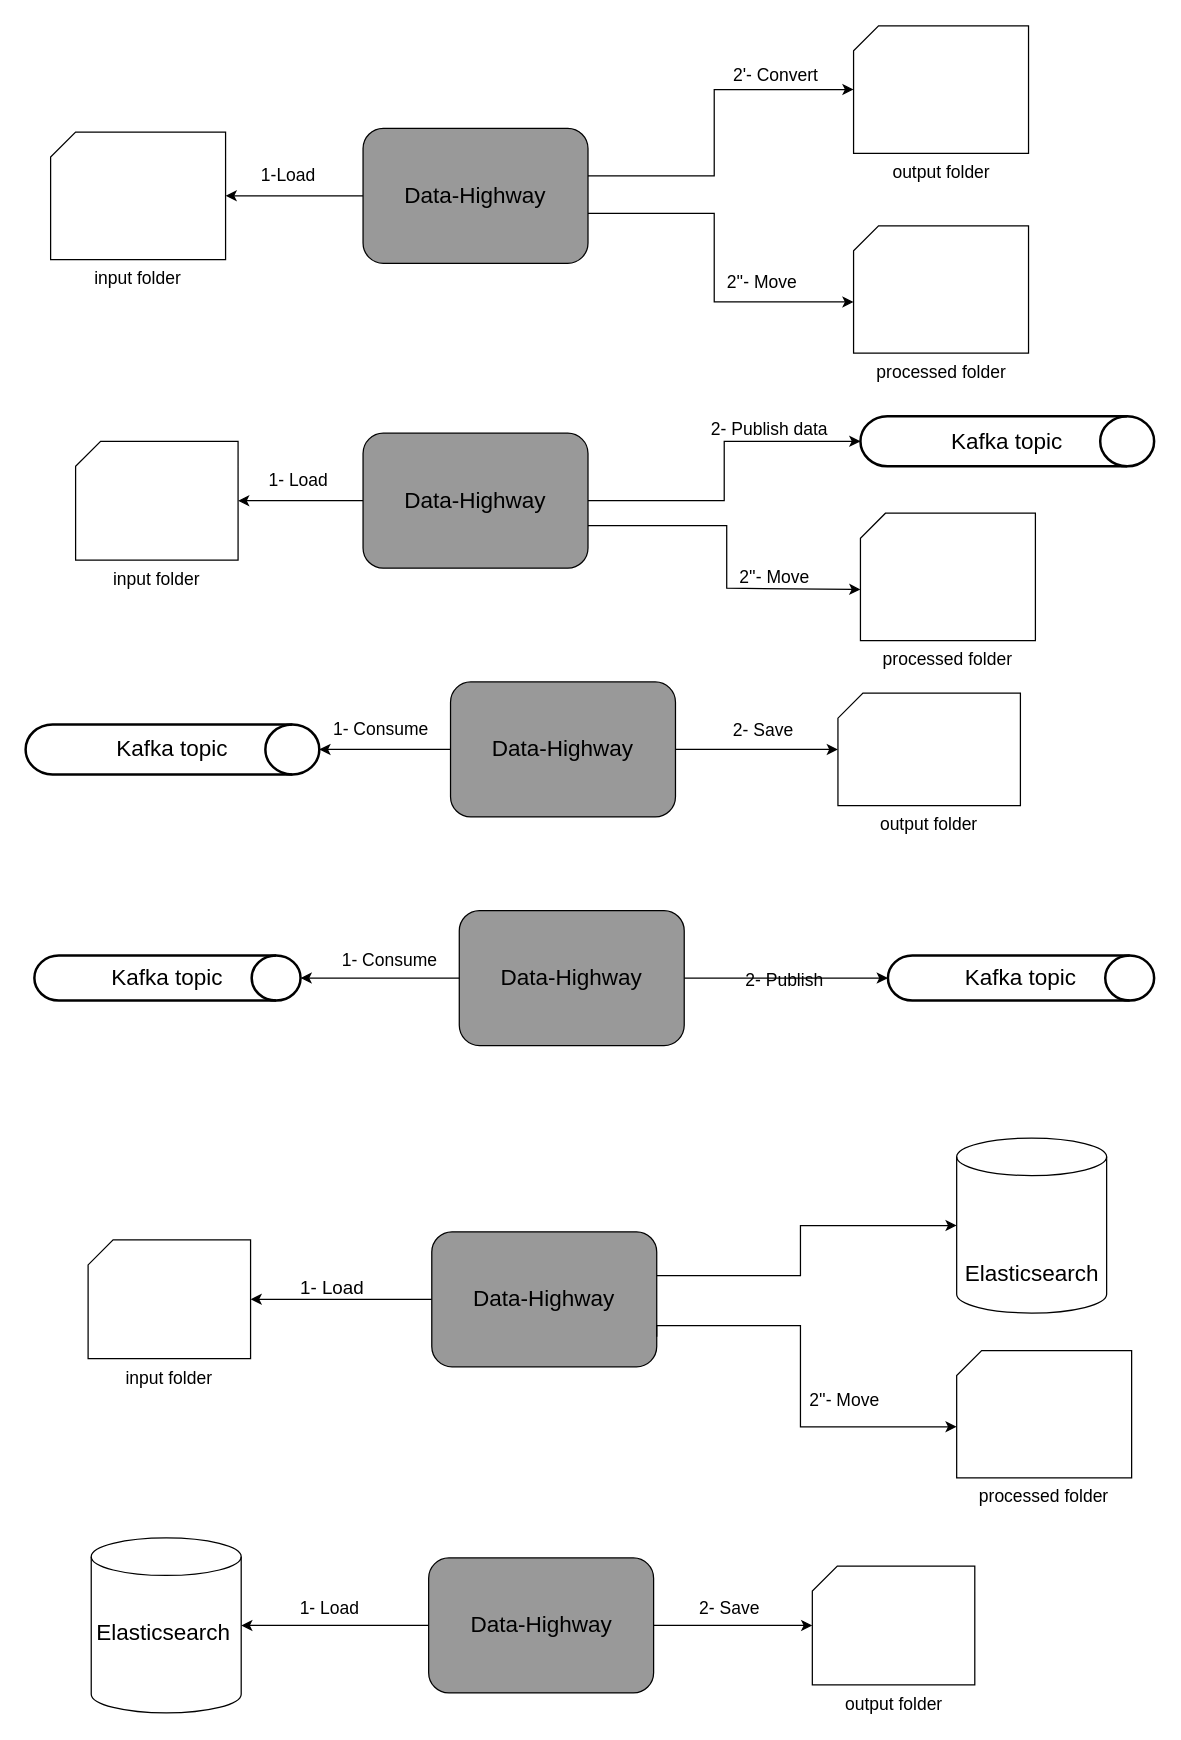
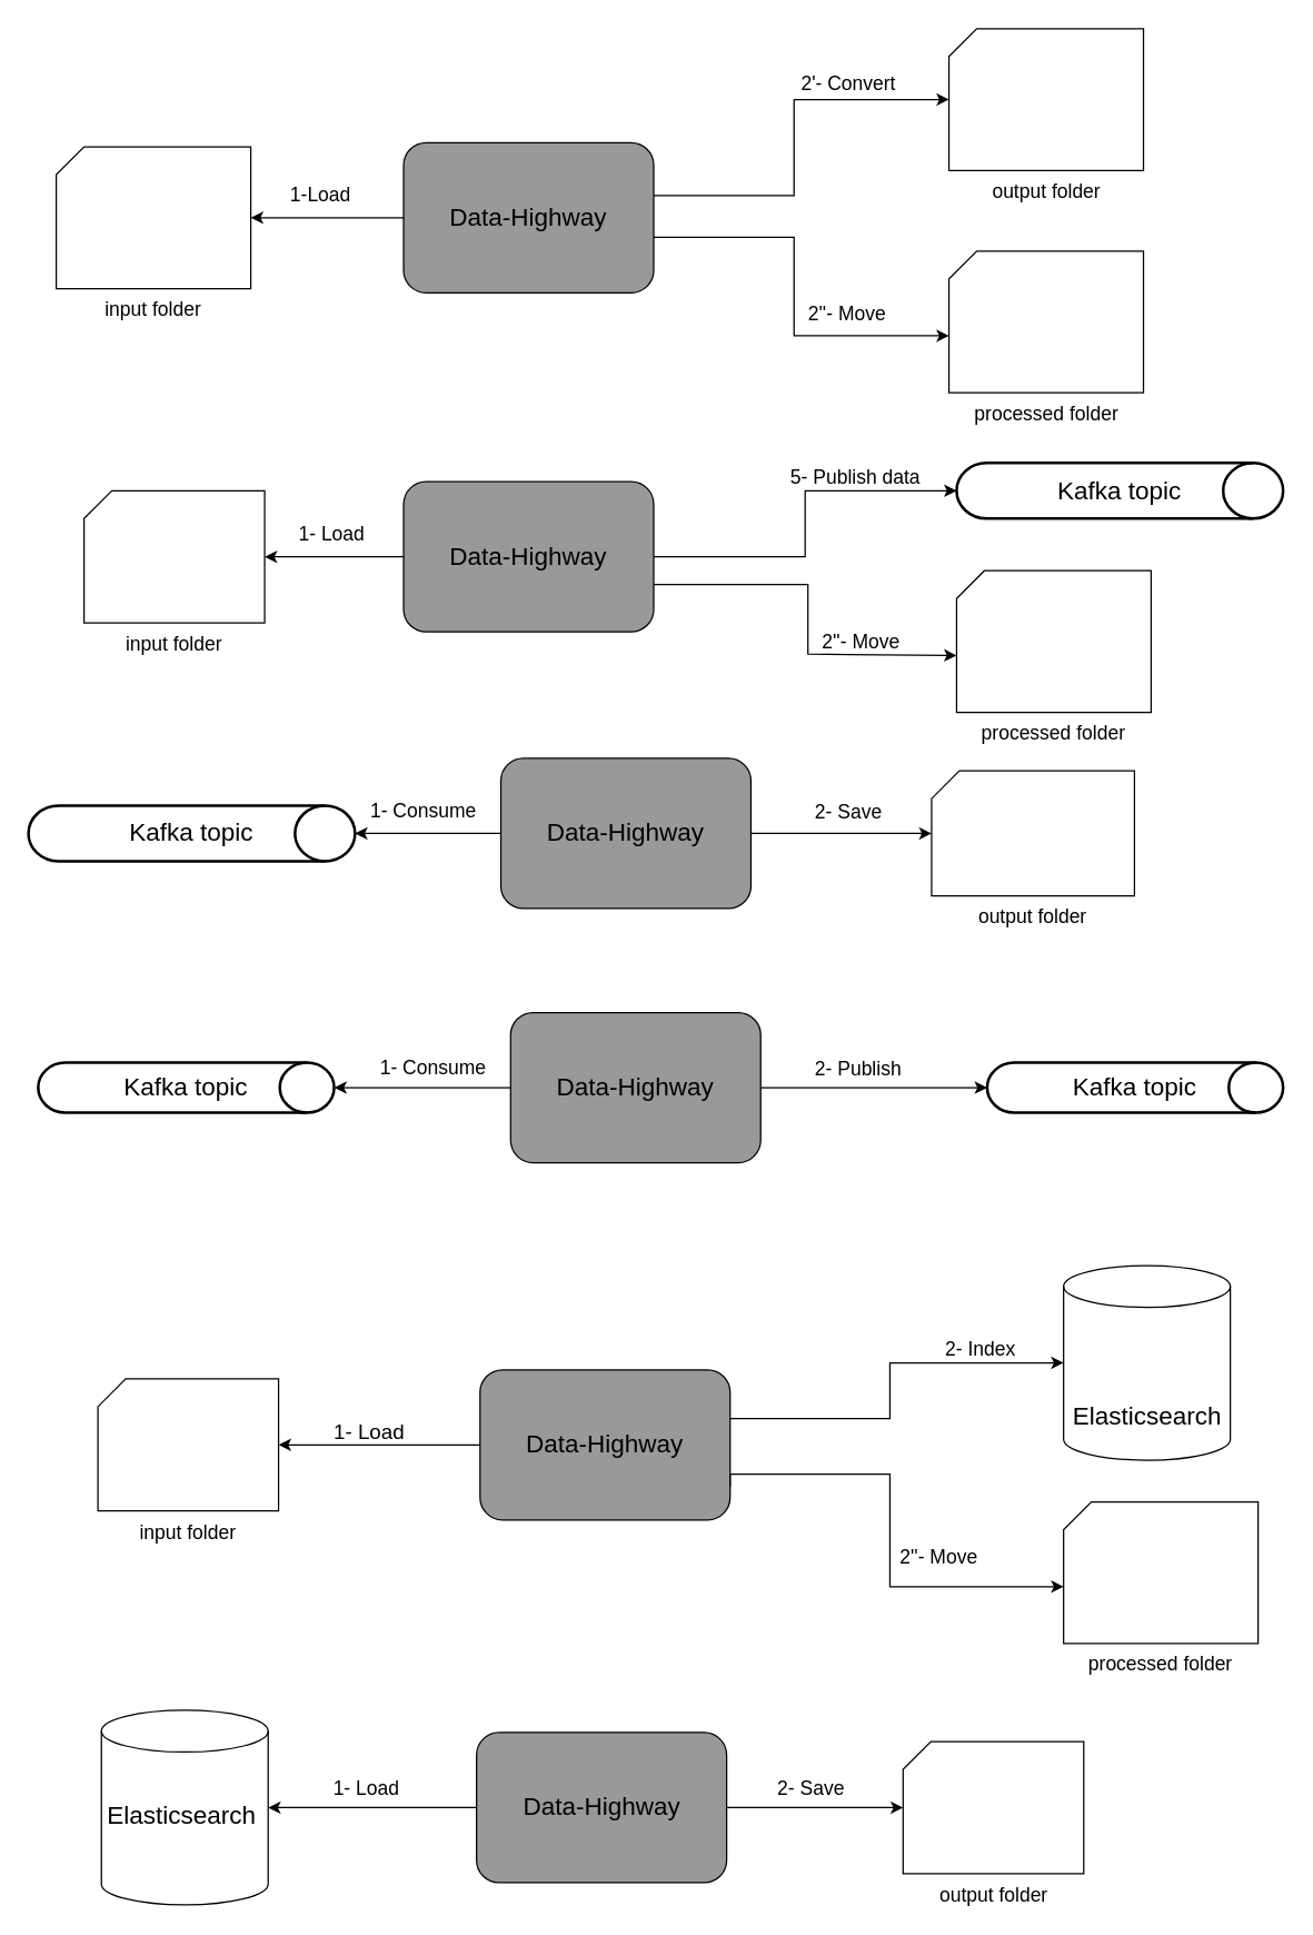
  <mxCell id="0" />
  <mxCell id="1" parent="0" />
  <mxCell id="2" style="edgeStyle=orthogonalEdgeStyle;rounded=0;orthogonalLoop=1;jettySize=auto;html=1;" parent="1" target="3" edge="1"><mxGeometry relative="1" as="geometry"><mxPoint x="460" y="140" as="sourcePoint" /><Array as="points"><mxPoint x="460" y="140" /><mxPoint x="571" y="140" /><mxPoint x="571" y="71" /></Array></mxGeometry></mxCell>
  <mxCell id="3" value="&lt;font style=&quot;font-size: 14px&quot;&gt;output folder&lt;/font&gt;" style="verticalLabelPosition=bottom;verticalAlign=top;html=1;shape=card;whiteSpace=wrap;size=20;arcSize=12;" parent="1" vertex="1"><mxGeometry x="682.5" y="20" width="140" height="102" as="geometry" /></mxCell>
- <mxCell id="4" value="&lt;font style=&quot;font-size: 14px&quot;&gt;2'- Convert&lt;/font&gt;" style="text;html=1;align=center;verticalAlign=middle;resizable=0;points=[];autosize=1;" parent="1" vertex="1"><mxGeometry x="580" y="50" width="80" height="20" as="geometry" /></mxCell>
+ <mxCell id="4" value="&lt;font style=&quot;font-size: 14px&quot;&gt;2'- Convert&lt;/font&gt;" style="text;html=1;align=center;verticalAlign=middle;resizable=0;points=[];autosize=1;" parent="1" vertex="1"><mxGeometry x="570" y="50" width="80" height="20" as="geometry" /></mxCell>
  <mxCell id="5" value="&lt;font style=&quot;font-size: 14px&quot;&gt;2''- Move&lt;/font&gt;" style="text;html=1;align=center;verticalAlign=middle;resizable=0;points=[];autosize=1;" parent="1" vertex="1"><mxGeometry x="574" y="215" width="70" height="20" as="geometry" /></mxCell>
  <mxCell id="6" value="&lt;font style=&quot;font-size: 18px&quot;&gt;Kafka topic&lt;/font&gt;" style="strokeWidth=2;html=1;shape=mxgraph.flowchart.direct_data;whiteSpace=wrap;" parent="1" vertex="1"><mxGeometry x="688" y="332.5" width="235" height="40" as="geometry" /></mxCell>
  <mxCell id="7" style="edgeStyle=orthogonalEdgeStyle;rounded=0;orthogonalLoop=1;jettySize=auto;html=1;" parent="1" source="21" target="6" edge="1"><mxGeometry relative="1" as="geometry" /></mxCell>
  <mxCell id="8" value="&lt;font style=&quot;font-size: 14px&quot;&gt;input folder&lt;/font&gt;" style="verticalLabelPosition=bottom;verticalAlign=top;html=1;shape=card;whiteSpace=wrap;size=20;arcSize=12;" parent="1" vertex="1"><mxGeometry x="60" y="352.5" width="130" height="95" as="geometry" /></mxCell>
  <mxCell id="9" value="&lt;font style=&quot;font-size: 18px&quot;&gt;Kafka topic&lt;/font&gt;" style="strokeWidth=2;html=1;shape=mxgraph.flowchart.direct_data;whiteSpace=wrap;" parent="1" vertex="1"><mxGeometry x="20" y="579" width="235" height="40" as="geometry" /></mxCell>
  <mxCell id="10" style="edgeStyle=orthogonalEdgeStyle;rounded=0;orthogonalLoop=1;jettySize=auto;html=1;exitX=1;exitY=0.5;exitDx=0;exitDy=0;exitPerimeter=0;" parent="1" source="23" target="11" edge="1"><mxGeometry relative="1" as="geometry"><mxPoint x="294" y="584" as="sourcePoint" /></mxGeometry></mxCell>
  <mxCell id="11" value="&lt;font style=&quot;font-size: 14px&quot;&gt;output folder&lt;/font&gt;" style="verticalLabelPosition=bottom;verticalAlign=top;html=1;shape=card;whiteSpace=wrap;size=20;arcSize=12;" parent="1" vertex="1"><mxGeometry x="670" y="554" width="146" height="90" as="geometry" /></mxCell>
- <mxCell id="12" value="&lt;font style=&quot;font-size: 14px&quot;&gt;2- Publish data&lt;/font&gt;" style="text;html=1;align=center;verticalAlign=middle;resizable=0;points=[];autosize=1;" parent="1" vertex="1"><mxGeometry x="560" y="332.5" width="110" height="20" as="geometry" /></mxCell>
+ <mxCell id="12" value="&lt;font style=&quot;font-size: 14px&quot;&gt;5- Publish data&lt;/font&gt;" style="text;html=1;align=center;verticalAlign=middle;resizable=0;points=[];autosize=1;" parent="1" vertex="1"><mxGeometry x="560" y="332.5" width="110" height="20" as="geometry" /></mxCell>
  <mxCell id="13" value="&lt;font style=&quot;font-size: 14px&quot;&gt;1- Consume&lt;/font&gt;" style="text;html=1;align=center;verticalAlign=middle;resizable=0;points=[];autosize=1;" parent="1" vertex="1"><mxGeometry x="259" y="573" width="90" height="20" as="geometry" /></mxCell>
  <mxCell id="14" value="&lt;font style=&quot;font-size: 14px&quot;&gt;input folder&lt;/font&gt;" style="verticalLabelPosition=bottom;verticalAlign=top;html=1;shape=card;whiteSpace=wrap;size=20;arcSize=12;" parent="1" vertex="1"><mxGeometry x="40" y="105" width="140" height="102" as="geometry" /></mxCell>
  <mxCell id="15" value="&lt;font style=&quot;font-size: 14px&quot;&gt;processed folder&lt;/font&gt;" style="verticalLabelPosition=bottom;verticalAlign=top;html=1;shape=card;whiteSpace=wrap;size=20;arcSize=12;" parent="1" vertex="1"><mxGeometry x="682.5" y="180" width="140" height="102" as="geometry" /></mxCell>
  <mxCell id="16" style="edgeStyle=orthogonalEdgeStyle;rounded=0;orthogonalLoop=1;jettySize=auto;html=1;entryX=0;entryY=0;entryDx=0;entryDy=61;entryPerimeter=0;" parent="1" target="15" edge="1"><mxGeometry relative="1" as="geometry"><mxPoint x="460" y="170" as="sourcePoint" /><mxPoint x="570" y="230" as="targetPoint" /><Array as="points"><mxPoint x="460" y="170" /><mxPoint x="571" y="170" /><mxPoint x="571" y="241" /></Array></mxGeometry></mxCell>
  <mxCell id="17" style="edgeStyle=orthogonalEdgeStyle;rounded=0;orthogonalLoop=1;jettySize=auto;html=1;entryX=1;entryY=0.5;entryDx=0;entryDy=0;entryPerimeter=0;" parent="1" source="18" target="14" edge="1"><mxGeometry relative="1" as="geometry" /></mxCell>
  <mxCell id="18" value="&lt;font style=&quot;font-size: 18px&quot;&gt;Data-Highway&lt;/font&gt;" style="rounded=1;whiteSpace=wrap;html=1;fillColor=#999999;" parent="1" vertex="1"><mxGeometry x="290" y="102" width="180" height="108" as="geometry" /></mxCell>
  <mxCell id="19" value="&lt;font style=&quot;font-size: 14px&quot;&gt;1-Load&lt;/font&gt;" style="text;html=1;align=center;verticalAlign=middle;resizable=0;points=[];autosize=1;" parent="1" vertex="1"><mxGeometry x="200" y="130" width="60" height="20" as="geometry" /></mxCell>
  <mxCell id="20" style="edgeStyle=orthogonalEdgeStyle;rounded=0;orthogonalLoop=1;jettySize=auto;html=1;exitX=0;exitY=0.5;exitDx=0;exitDy=0;" parent="1" source="21" target="8" edge="1"><mxGeometry relative="1" as="geometry" /></mxCell>
  <mxCell id="21" value="&lt;font style=&quot;font-size: 18px&quot;&gt;Data-Highway&lt;/font&gt;" style="rounded=1;whiteSpace=wrap;html=1;fillColor=#999999;" parent="1" vertex="1"><mxGeometry x="290" y="346" width="180" height="108" as="geometry" /></mxCell>
  <mxCell id="22" style="edgeStyle=orthogonalEdgeStyle;rounded=0;orthogonalLoop=1;jettySize=auto;html=1;entryX=1;entryY=0.5;entryDx=0;entryDy=0;entryPerimeter=0;" parent="1" source="23" target="9" edge="1"><mxGeometry relative="1" as="geometry" /></mxCell>
  <mxCell id="23" value="&lt;font style=&quot;font-size: 18px&quot;&gt;Data-Highway&lt;/font&gt;" style="rounded=1;whiteSpace=wrap;html=1;fillColor=#999999;" parent="1" vertex="1"><mxGeometry x="360" y="545" width="180" height="108" as="geometry" /></mxCell>
  <mxCell id="24" value="&lt;font style=&quot;font-size: 14px&quot;&gt;1- Load&amp;nbsp;&lt;/font&gt;" style="text;html=1;align=center;verticalAlign=middle;resizable=0;points=[];autosize=1;" parent="1" vertex="1"><mxGeometry x="205" y="374" width="70" height="20" as="geometry" /></mxCell>
  <mxCell id="25" value="&lt;font style=&quot;font-size: 14px&quot;&gt;2- Save&lt;/font&gt;" style="text;html=1;align=center;verticalAlign=middle;resizable=0;points=[];autosize=1;" parent="1" vertex="1"><mxGeometry x="580" y="574" width="60" height="20" as="geometry" /></mxCell>
  <mxCell id="26" value="&lt;font style=&quot;font-size: 18px&quot;&gt;Kafka topic&lt;/font&gt;" style="strokeWidth=2;html=1;shape=mxgraph.flowchart.direct_data;whiteSpace=wrap;" parent="1" vertex="1"><mxGeometry x="27" y="764" width="213" height="36" as="geometry" /></mxCell>
  <mxCell id="27" style="edgeStyle=orthogonalEdgeStyle;rounded=0;orthogonalLoop=1;jettySize=auto;html=1;exitX=1;exitY=0.5;exitDx=0;exitDy=0;exitPerimeter=0;entryX=0;entryY=0.5;entryDx=0;entryDy=0;entryPerimeter=0;" parent="1" source="30" target="32" edge="1"><mxGeometry relative="1" as="geometry"><mxPoint x="301" y="769" as="sourcePoint" /><mxPoint x="677" y="784" as="targetPoint" /></mxGeometry></mxCell>
  <mxCell id="28" value="&lt;font style=&quot;font-size: 14px&quot;&gt;1- Consume&lt;/font&gt;" style="text;html=1;align=center;verticalAlign=middle;resizable=0;points=[];autosize=1;" parent="1" vertex="1"><mxGeometry x="266" y="758" width="90" height="20" as="geometry" /></mxCell>
  <mxCell id="29" style="edgeStyle=orthogonalEdgeStyle;rounded=0;orthogonalLoop=1;jettySize=auto;html=1;exitX=0;exitY=0.5;exitDx=0;exitDy=0;entryX=1;entryY=0.5;entryDx=0;entryDy=0;entryPerimeter=0;" parent="1" source="30" target="26" edge="1"><mxGeometry relative="1" as="geometry" /></mxCell>
  <mxCell id="30" value="&lt;font style=&quot;font-size: 18px&quot;&gt;Data-Highway&lt;/font&gt;" style="rounded=1;whiteSpace=wrap;html=1;fillColor=#999999;" parent="1" vertex="1"><mxGeometry x="367" y="728" width="180" height="108" as="geometry" /></mxCell>
- <mxCell id="31" value="&lt;font style=&quot;font-size: 14px&quot;&gt;2- Publish&lt;/font&gt;" style="text;html=1;align=center;verticalAlign=middle;resizable=0;points=[];autosize=1;" parent="1" vertex="1"><mxGeometry x="587" y="774" width="80" height="20" as="geometry" /></mxCell>
+ <mxCell id="31" value="&lt;font style=&quot;font-size: 14px&quot;&gt;2- Publish&lt;/font&gt;" style="text;html=1;align=center;verticalAlign=middle;resizable=0;points=[];autosize=1;" parent="1" vertex="1"><mxGeometry x="577" y="759" width="80" height="20" as="geometry" /></mxCell>
  <mxCell id="32" value="&lt;font style=&quot;font-size: 18px&quot;&gt;Kafka topic&lt;/font&gt;" style="strokeWidth=2;html=1;shape=mxgraph.flowchart.direct_data;whiteSpace=wrap;" parent="1" vertex="1"><mxGeometry x="710" y="764" width="213" height="36" as="geometry" /></mxCell>
  <mxCell id="33" value="" style="shape=cylinder3;whiteSpace=wrap;html=1;boundedLbl=1;backgroundOutline=1;size=15;" parent="1" vertex="1"><mxGeometry x="765" y="910" width="120" height="140" as="geometry" /></mxCell>
  <mxCell id="34" value="&lt;font style=&quot;font-size: 18px&quot;&gt;Elasticsearch&lt;/font&gt;" style="text;html=1;align=center;verticalAlign=middle;resizable=0;points=[];autosize=1;" parent="1" vertex="1"><mxGeometry x="765" y="1009" width="120" height="20" as="geometry" /></mxCell>
  <mxCell id="35" style="edgeStyle=orthogonalEdgeStyle;rounded=0;orthogonalLoop=1;jettySize=auto;html=1;entryX=0;entryY=0.5;entryDx=0;entryDy=0;entryPerimeter=0;" parent="1" source="36" target="33" edge="1"><mxGeometry relative="1" as="geometry"><Array as="points"><mxPoint x="640" y="1020" /><mxPoint x="640" y="980" /></Array></mxGeometry></mxCell>
  <mxCell id="36" value="&lt;font style=&quot;font-size: 18px&quot;&gt;Data-Highway&lt;/font&gt;" style="rounded=1;whiteSpace=wrap;html=1;fillColor=#999999;" parent="1" vertex="1"><mxGeometry x="345" y="985" width="180" height="108" as="geometry" /></mxCell>
+ <mxCell id="37" value="&lt;font style=&quot;font-size: 14px&quot;&gt;2- Index&lt;/font&gt;" style="text;html=1;align=center;verticalAlign=middle;resizable=0;points=[];autosize=1;" parent="1" vertex="1"><mxGeometry x="670" y="960" width="70" height="20" as="geometry" /></mxCell>
  <mxCell id="38" value="&lt;font style=&quot;font-size: 14px&quot;&gt;input folder&lt;/font&gt;" style="verticalLabelPosition=bottom;verticalAlign=top;html=1;shape=card;whiteSpace=wrap;size=20;arcSize=12;" parent="1" vertex="1"><mxGeometry x="70" y="991.5" width="130" height="95" as="geometry" /></mxCell>
  <mxCell id="39" style="edgeStyle=orthogonalEdgeStyle;rounded=0;orthogonalLoop=1;jettySize=auto;html=1;" parent="1" source="36" target="38" edge="1"><mxGeometry relative="1" as="geometry"><mxPoint x="300" y="1039" as="sourcePoint" /></mxGeometry></mxCell>
  <mxCell id="40" value="&lt;font style=&quot;font-size: 15px&quot;&gt;1- Load&lt;/font&gt;" style="text;html=1;align=center;verticalAlign=middle;resizable=0;points=[];autosize=1;" parent="1" vertex="1"><mxGeometry x="230" y="1019" width="70" height="20" as="geometry" /></mxCell>
  <mxCell id="41" value="" style="shape=cylinder3;whiteSpace=wrap;html=1;boundedLbl=1;backgroundOutline=1;size=15;" parent="1" vertex="1"><mxGeometry x="72.5" y="1230" width="120" height="140" as="geometry" /></mxCell>
  <mxCell id="42" value="&lt;font style=&quot;font-size: 18px&quot;&gt;Elasticsearch&lt;/font&gt;" style="text;html=1;align=center;verticalAlign=middle;resizable=0;points=[];autosize=1;" parent="1" vertex="1"><mxGeometry x="70" y="1296" width="120" height="20" as="geometry" /></mxCell>
  <mxCell id="43" style="edgeStyle=orthogonalEdgeStyle;rounded=0;orthogonalLoop=1;jettySize=auto;html=1;" parent="1" source="45" target="46" edge="1"><mxGeometry relative="1" as="geometry" /></mxCell>
  <mxCell id="44" style="edgeStyle=orthogonalEdgeStyle;rounded=0;orthogonalLoop=1;jettySize=auto;html=1;exitX=0;exitY=0.5;exitDx=0;exitDy=0;entryX=1;entryY=0.5;entryDx=0;entryDy=0;entryPerimeter=0;" parent="1" source="45" target="41" edge="1"><mxGeometry relative="1" as="geometry" /></mxCell>
  <mxCell id="45" value="&lt;font style=&quot;font-size: 18px&quot;&gt;Data-Highway&lt;/font&gt;" style="rounded=1;whiteSpace=wrap;html=1;fillColor=#999999;" parent="1" vertex="1"><mxGeometry x="342.5" y="1246" width="180" height="108" as="geometry" /></mxCell>
  <mxCell id="46" value="&lt;font style=&quot;font-size: 14px&quot;&gt;output folder&lt;/font&gt;" style="verticalLabelPosition=bottom;verticalAlign=top;html=1;shape=card;whiteSpace=wrap;size=20;arcSize=12;" parent="1" vertex="1"><mxGeometry x="649.5" y="1252.5" width="130" height="95" as="geometry" /></mxCell>
  <mxCell id="47" value="&lt;font style=&quot;font-size: 14px&quot;&gt;1- Load&lt;/font&gt;" style="text;html=1;align=center;verticalAlign=middle;resizable=0;points=[];autosize=1;" parent="1" vertex="1"><mxGeometry x="232.5" y="1276" width="60" height="20" as="geometry" /></mxCell>
  <mxCell id="48" value="&lt;font style=&quot;font-size: 14px&quot;&gt;2- Save&lt;/font&gt;" style="text;html=1;align=center;verticalAlign=middle;resizable=0;points=[];autosize=1;" parent="1" vertex="1"><mxGeometry x="552.5" y="1276" width="60" height="20" as="geometry" /></mxCell>
  <mxCell id="49" value="&lt;font style=&quot;font-size: 14px&quot;&gt;2''- Move&lt;/font&gt;" style="text;html=1;align=center;verticalAlign=middle;resizable=0;points=[];autosize=1;" vertex="1" parent="1"><mxGeometry x="584" y="451" width="70" height="20" as="geometry" /></mxCell>
  <mxCell id="50" value="&lt;font style=&quot;font-size: 14px&quot;&gt;processed folder&lt;/font&gt;" style="verticalLabelPosition=bottom;verticalAlign=top;html=1;shape=card;whiteSpace=wrap;size=20;arcSize=12;" vertex="1" parent="1"><mxGeometry x="688" y="410" width="140" height="102" as="geometry" /></mxCell>
  <mxCell id="51" style="edgeStyle=orthogonalEdgeStyle;rounded=0;orthogonalLoop=1;jettySize=auto;html=1;entryX=0;entryY=0;entryDx=0;entryDy=61;entryPerimeter=0;" edge="1" parent="1" target="50"><mxGeometry relative="1" as="geometry"><mxPoint x="470" y="420" as="sourcePoint" /><mxPoint x="580" y="480" as="targetPoint" /><Array as="points"><mxPoint x="581" y="420" /><mxPoint x="581" y="470" /></Array></mxGeometry></mxCell>
  <mxCell id="52" value="&lt;font style=&quot;font-size: 14px&quot;&gt;2''- Move&lt;/font&gt;" style="text;html=1;align=center;verticalAlign=middle;resizable=0;points=[];autosize=1;" vertex="1" parent="1"><mxGeometry x="640" y="1110" width="70" height="20" as="geometry" /></mxCell>
  <mxCell id="53" value="&lt;font style=&quot;font-size: 14px&quot;&gt;processed folder&lt;/font&gt;" style="verticalLabelPosition=bottom;verticalAlign=top;html=1;shape=card;whiteSpace=wrap;size=20;arcSize=12;" vertex="1" parent="1"><mxGeometry x="765" y="1080" width="140" height="102" as="geometry" /></mxCell>
  <mxCell id="54" style="edgeStyle=orthogonalEdgeStyle;rounded=0;orthogonalLoop=1;jettySize=auto;html=1;entryX=0;entryY=0;entryDx=0;entryDy=61;entryPerimeter=0;" edge="1" parent="1" target="53"><mxGeometry relative="1" as="geometry"><mxPoint x="525" y="1069" as="sourcePoint" /><mxPoint x="635" y="1129" as="targetPoint" /><Array as="points"><mxPoint x="525" y="1060" /><mxPoint x="640" y="1060" /><mxPoint x="640" y="1141" /></Array></mxGeometry></mxCell>
